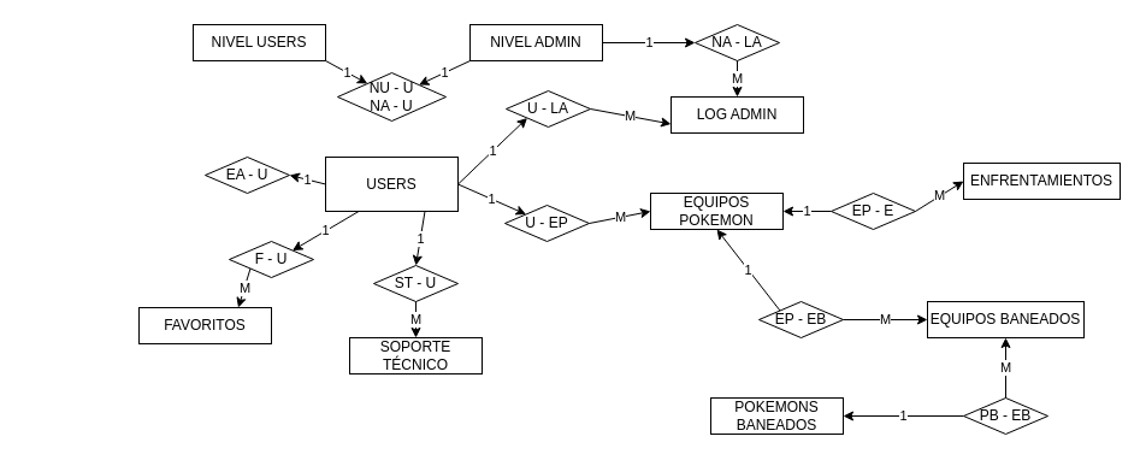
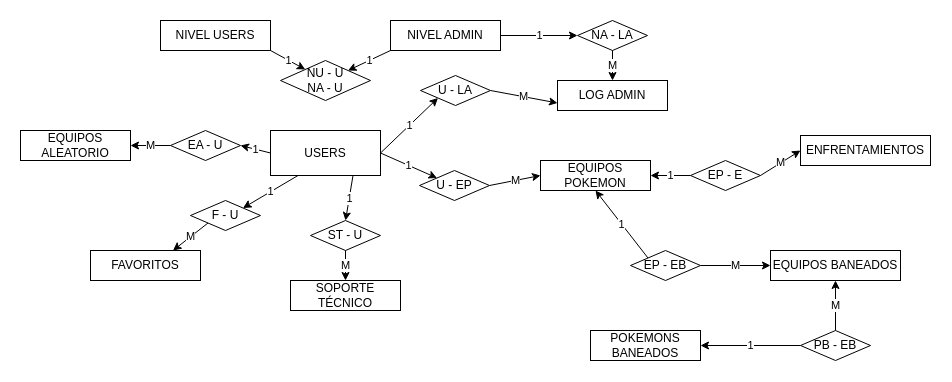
  <mxCell id="0" />
  <mxCell id="1" parent="0" />
  <mxCell id="2" value="USERS" style="rounded=0;whiteSpace=wrap;html=1;" vertex="1" parent="1"><mxGeometry x="270" y="130" width="110" height="45" as="geometry" /></mxCell>
  <mxCell id="3" value="NIVEL USERS" style="rounded=0;whiteSpace=wrap;html=1;" vertex="1" parent="1"><mxGeometry x="160" y="20" width="110" height="30" as="geometry" /></mxCell>
  <mxCell id="4" value="NIVEL ADMIN" style="rounded=0;whiteSpace=wrap;html=1;" vertex="1" parent="1"><mxGeometry x="390" y="20" width="110" height="30" as="geometry" /></mxCell>
  <mxCell id="5" value="LOG ADMIN" style="rounded=0;whiteSpace=wrap;html=1;" vertex="1" parent="1"><mxGeometry x="557" y="80" width="110" height="30" as="geometry" /></mxCell>
- <mxCell id="6" value="FAVORITOS" style="rounded=0;whiteSpace=wrap;html=1;" vertex="1" parent="1"><mxGeometry x="115" y="255" width="110" height="30" as="geometry" /></mxCell>
+ <mxCell id="6" value="FAVORITOS" style="rounded=0;whiteSpace=wrap;html=1;" vertex="1" parent="1"><mxGeometry x="90" y="250" width="110" height="30" as="geometry" /></mxCell>
  <mxCell id="7" value="SOPORTE TÉCNICO" style="rounded=0;whiteSpace=wrap;html=1;" vertex="1" parent="1"><mxGeometry x="290" y="280" width="110" height="30" as="geometry" /></mxCell>
+ <mxCell id="8" value="EQUIPOS ALEATORIO" style="rounded=0;whiteSpace=wrap;html=1;" vertex="1" parent="1"><mxGeometry x="20" y="130" width="110" height="30" as="geometry" /></mxCell>
  <mxCell id="9" value="EQUIPOS POKEMON" style="rounded=0;whiteSpace=wrap;html=1;" vertex="1" parent="1"><mxGeometry x="540" y="160" width="110" height="30" as="geometry" /></mxCell>
  <mxCell id="10" value="ENFRENTAMIENTOS" style="rounded=0;whiteSpace=wrap;html=1;" vertex="1" parent="1"><mxGeometry x="800" y="135" width="130" height="30" as="geometry" /></mxCell>
  <mxCell id="11" value="EQUIPOS BANEADOS" style="rounded=0;whiteSpace=wrap;html=1;" vertex="1" parent="1"><mxGeometry x="770" y="250" width="130" height="30" as="geometry" /></mxCell>
  <mxCell id="12" value="POKEMONS BANEADOS" style="rounded=0;whiteSpace=wrap;html=1;" vertex="1" parent="1"><mxGeometry x="590" y="330" width="110" height="30" as="geometry" /></mxCell>
  <mxCell id="13" value="NU - U&lt;br&gt;NA - U" style="rhombus;whiteSpace=wrap;html=1;" vertex="1" parent="1"><mxGeometry x="280" y="60" width="90" height="40" as="geometry" /></mxCell>
  <mxCell id="14" value="EA - U" style="rhombus;whiteSpace=wrap;html=1;" vertex="1" parent="1"><mxGeometry x="170" y="130" width="70" height="30" as="geometry" /></mxCell>
  <mxCell id="15" value="U - LA" style="rhombus;whiteSpace=wrap;html=1;" vertex="1" parent="1"><mxGeometry x="420" y="75" width="70" height="30" as="geometry" /></mxCell>
  <mxCell id="16" value="F - U" style="rhombus;whiteSpace=wrap;html=1;" vertex="1" parent="1"><mxGeometry x="190" y="200" width="70" height="30" as="geometry" /></mxCell>
  <mxCell id="17" value="ST - U" style="rhombus;whiteSpace=wrap;html=1;" vertex="1" parent="1"><mxGeometry x="310" y="220" width="70" height="30" as="geometry" /></mxCell>
  <mxCell id="18" value="U - EP" style="rhombus;whiteSpace=wrap;html=1;" vertex="1" parent="1"><mxGeometry x="419" y="170" width="70" height="30" as="geometry" /></mxCell>
  <mxCell id="19" value="EP - E" style="rhombus;whiteSpace=wrap;html=1;" vertex="1" parent="1"><mxGeometry x="690" y="160" width="70" height="30" as="geometry" /></mxCell>
  <mxCell id="20" value="EP - EB" style="rhombus;whiteSpace=wrap;html=1;" vertex="1" parent="1"><mxGeometry x="630" y="250" width="70" height="30" as="geometry" /></mxCell>
  <mxCell id="21" value="PB - EB" style="rhombus;whiteSpace=wrap;html=1;" vertex="1" parent="1"><mxGeometry x="800" y="330" width="70" height="30" as="geometry" /></mxCell>
  <mxCell id="22" value="1" style="endArrow=classic;html=1;rounded=0;entryX=1;entryY=0.5;entryDx=0;entryDy=0;exitX=0;exitY=0.5;exitDx=0;exitDy=0;" edge="1" parent="1" source="21" target="12"><mxGeometry relative="1" as="geometry"><mxPoint x="370" y="320" as="sourcePoint" /><mxPoint x="530" y="320" as="targetPoint" /></mxGeometry></mxCell>
  <mxCell id="23" value="M" style="endArrow=classic;html=1;rounded=0;entryX=0.5;entryY=1;entryDx=0;entryDy=0;exitX=0.5;exitY=0;exitDx=0;exitDy=0;" edge="1" parent="1" source="21" target="11"><mxGeometry relative="1" as="geometry"><mxPoint x="725" y="350" as="sourcePoint" /><mxPoint x="640" y="365" as="targetPoint" /></mxGeometry></mxCell>
  <mxCell id="24" value="M" style="endArrow=classic;html=1;rounded=0;exitX=1;exitY=0.5;exitDx=0;exitDy=0;entryX=0;entryY=0.5;entryDx=0;entryDy=0;" edge="1" parent="1" source="19" target="10"><mxGeometry relative="1" as="geometry"><mxPoint x="760" y="335" as="sourcePoint" /><mxPoint x="770" y="220" as="targetPoint" /></mxGeometry></mxCell>
  <mxCell id="25" value="1" style="endArrow=classic;html=1;rounded=0;entryX=1;entryY=0.5;entryDx=0;entryDy=0;exitX=0;exitY=0.5;exitDx=0;exitDy=0;" edge="1" parent="1" source="19" target="9"><mxGeometry relative="1" as="geometry"><mxPoint x="760" y="335" as="sourcePoint" /><mxPoint x="785" y="290" as="targetPoint" /></mxGeometry></mxCell>
  <mxCell id="26" value="M" style="endArrow=classic;html=1;rounded=0;exitX=1;exitY=0.5;exitDx=0;exitDy=0;entryX=0;entryY=0.5;entryDx=0;entryDy=0;" edge="1" parent="1" source="20" target="11"><mxGeometry relative="1" as="geometry"><mxPoint x="845" y="340" as="sourcePoint" /><mxPoint x="730" y="310" as="targetPoint" /></mxGeometry></mxCell>
  <mxCell id="27" value="1" style="endArrow=classic;html=1;rounded=0;entryX=0.5;entryY=1;entryDx=0;entryDy=0;exitX=0;exitY=0;exitDx=0;exitDy=0;" edge="1" parent="1" source="20" target="9"><mxGeometry relative="1" as="geometry"><mxPoint x="855" y="350" as="sourcePoint" /><mxPoint x="855" y="300" as="targetPoint" /></mxGeometry></mxCell>
  <mxCell id="28" value="1" style="endArrow=classic;html=1;rounded=0;entryX=0;entryY=0;entryDx=0;entryDy=0;exitX=1;exitY=0.5;exitDx=0;exitDy=0;" edge="1" parent="1" source="2" target="18"><mxGeometry relative="1" as="geometry"><mxPoint x="440" y="160" as="sourcePoint" /><mxPoint x="605" y="200" as="targetPoint" /></mxGeometry></mxCell>
  <mxCell id="29" value="M" style="endArrow=classic;html=1;rounded=0;exitX=1;exitY=0.5;exitDx=0;exitDy=0;entryX=0;entryY=0.5;entryDx=0;entryDy=0;" edge="1" parent="1" source="18" target="9"><mxGeometry relative="1" as="geometry"><mxPoint x="710" y="275" as="sourcePoint" /><mxPoint x="780" y="275" as="targetPoint" /></mxGeometry></mxCell>
  <mxCell id="30" value="1" style="endArrow=classic;html=1;rounded=0;entryX=0;entryY=1;entryDx=0;entryDy=0;exitX=1;exitY=0.5;exitDx=0;exitDy=0;" edge="1" parent="1" source="2" target="15"><mxGeometry relative="1" as="geometry"><mxPoint x="390" y="155" as="sourcePoint" /><mxPoint x="447" y="188" as="targetPoint" /></mxGeometry></mxCell>
  <mxCell id="31" value="M" style="endArrow=classic;html=1;rounded=0;exitX=1;exitY=0.5;exitDx=0;exitDy=0;entryX=0;entryY=0.75;entryDx=0;entryDy=0;" edge="1" parent="1" source="15" target="5"><mxGeometry relative="1" as="geometry"><mxPoint x="499" y="195" as="sourcePoint" /><mxPoint x="550" y="185" as="targetPoint" /></mxGeometry></mxCell>
  <mxCell id="32" value="1" style="endArrow=classic;html=1;rounded=0;exitX=1;exitY=1;exitDx=0;exitDy=0;" edge="1" parent="1" source="3" target="13"><mxGeometry relative="1" as="geometry"><mxPoint x="390" y="155" as="sourcePoint" /><mxPoint x="447" y="188" as="targetPoint" /></mxGeometry></mxCell>
  <mxCell id="33" value="1" style="endArrow=classic;html=1;rounded=0;entryX=1;entryY=0;entryDx=0;entryDy=0;exitX=0;exitY=1;exitDx=0;exitDy=0;" edge="1" parent="1" source="4" target="13"><mxGeometry relative="1" as="geometry"><mxPoint x="400" y="165" as="sourcePoint" /><mxPoint x="457" y="198" as="targetPoint" /></mxGeometry></mxCell>
  <mxCell id="34" value="NA - LA" style="rhombus;whiteSpace=wrap;html=1;" vertex="1" parent="1"><mxGeometry x="577" y="20" width="70" height="30" as="geometry" /></mxCell>
  <mxCell id="35" value="1" style="endArrow=classic;html=1;rounded=0;entryX=0;entryY=0.5;entryDx=0;entryDy=0;exitX=1;exitY=0.5;exitDx=0;exitDy=0;" edge="1" parent="1" source="4" target="34"><mxGeometry relative="1" as="geometry"><mxPoint x="380" y="145" as="sourcePoint" /><mxPoint x="437" y="178" as="targetPoint" /></mxGeometry></mxCell>
  <mxCell id="36" value="M" style="endArrow=classic;html=1;rounded=0;exitX=0.5;exitY=1;exitDx=0;exitDy=0;entryX=0.5;entryY=0;entryDx=0;entryDy=0;" edge="1" parent="1" source="34" target="5"><mxGeometry relative="1" as="geometry"><mxPoint x="500" y="125" as="sourcePoint" /><mxPoint x="567" y="113" as="targetPoint" /></mxGeometry></mxCell>
  <mxCell id="37" value="M" style="endArrow=classic;html=1;rounded=0;exitX=0.5;exitY=1;exitDx=0;exitDy=0;entryX=0.5;entryY=0;entryDx=0;entryDy=0;" edge="1" parent="1" source="17" target="7"><mxGeometry relative="1" as="geometry"><mxPoint x="510" y="135" as="sourcePoint" /><mxPoint x="577" y="123" as="targetPoint" /></mxGeometry></mxCell>
  <mxCell id="38" value="M" style="endArrow=classic;html=1;rounded=0;exitX=0;exitY=1;exitDx=0;exitDy=0;entryX=0.75;entryY=0;entryDx=0;entryDy=0;" edge="1" parent="1" source="16" target="6"><mxGeometry relative="1" as="geometry"><mxPoint x="520" y="145" as="sourcePoint" /><mxPoint x="587" y="133" as="targetPoint" /></mxGeometry></mxCell>
+ <mxCell id="39" value="M" style="endArrow=classic;html=1;rounded=0;exitX=0;exitY=0.5;exitDx=0;exitDy=0;entryX=1;entryY=0.5;entryDx=0;entryDy=0;" edge="1" parent="1" source="14" target="8"><mxGeometry relative="1" as="geometry"><mxPoint x="530" y="155" as="sourcePoint" /><mxPoint x="597" y="143" as="targetPoint" /></mxGeometry></mxCell>
  <mxCell id="40" value="1" style="endArrow=classic;html=1;rounded=0;entryX=0.5;entryY=0;entryDx=0;entryDy=0;exitX=0.75;exitY=1;exitDx=0;exitDy=0;" edge="1" parent="1" source="2" target="17"><mxGeometry relative="1" as="geometry"><mxPoint x="390" y="155" as="sourcePoint" /><mxPoint x="447" y="188" as="targetPoint" /></mxGeometry></mxCell>
  <mxCell id="41" value="1" style="endArrow=classic;html=1;rounded=0;entryX=1;entryY=0;entryDx=0;entryDy=0;exitX=0.25;exitY=1;exitDx=0;exitDy=0;" edge="1" parent="1" source="2" target="16"><mxGeometry relative="1" as="geometry"><mxPoint x="400" y="165" as="sourcePoint" /><mxPoint x="457" y="198" as="targetPoint" /></mxGeometry></mxCell>
  <mxCell id="42" value="1" style="endArrow=classic;html=1;rounded=0;entryX=1;entryY=0.5;entryDx=0;entryDy=0;exitX=0;exitY=0.5;exitDx=0;exitDy=0;" edge="1" parent="1" source="2" target="14"><mxGeometry relative="1" as="geometry"><mxPoint x="410" y="175" as="sourcePoint" /><mxPoint x="467" y="208" as="targetPoint" /></mxGeometry></mxCell>
